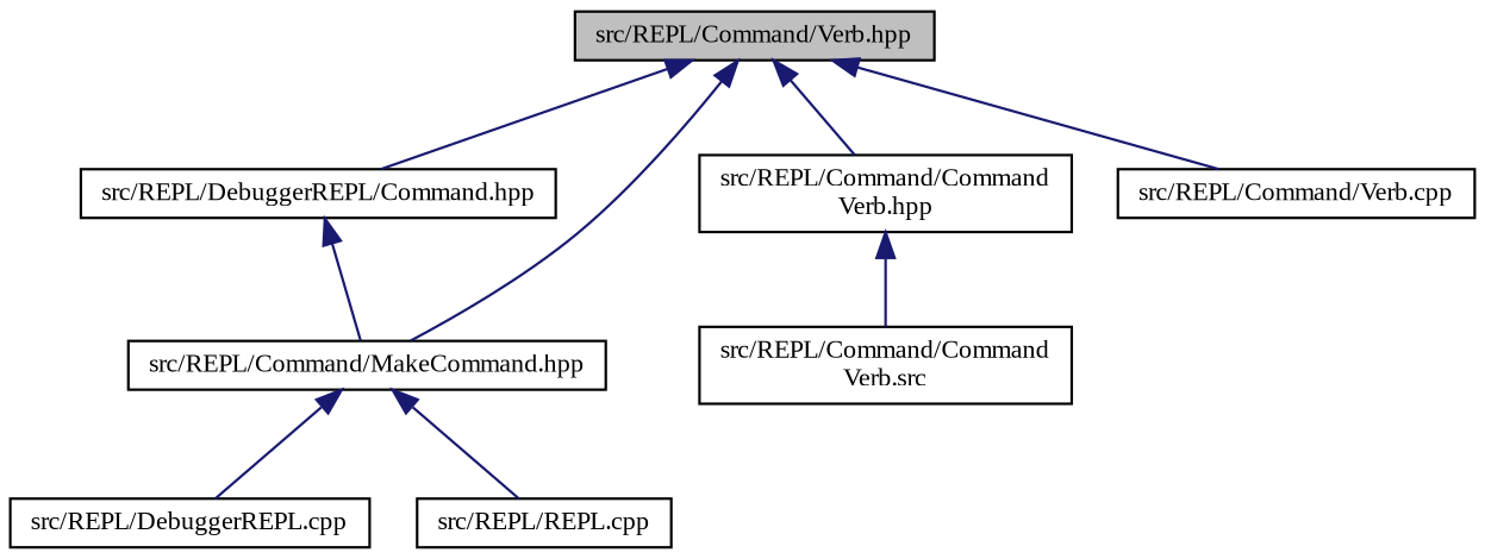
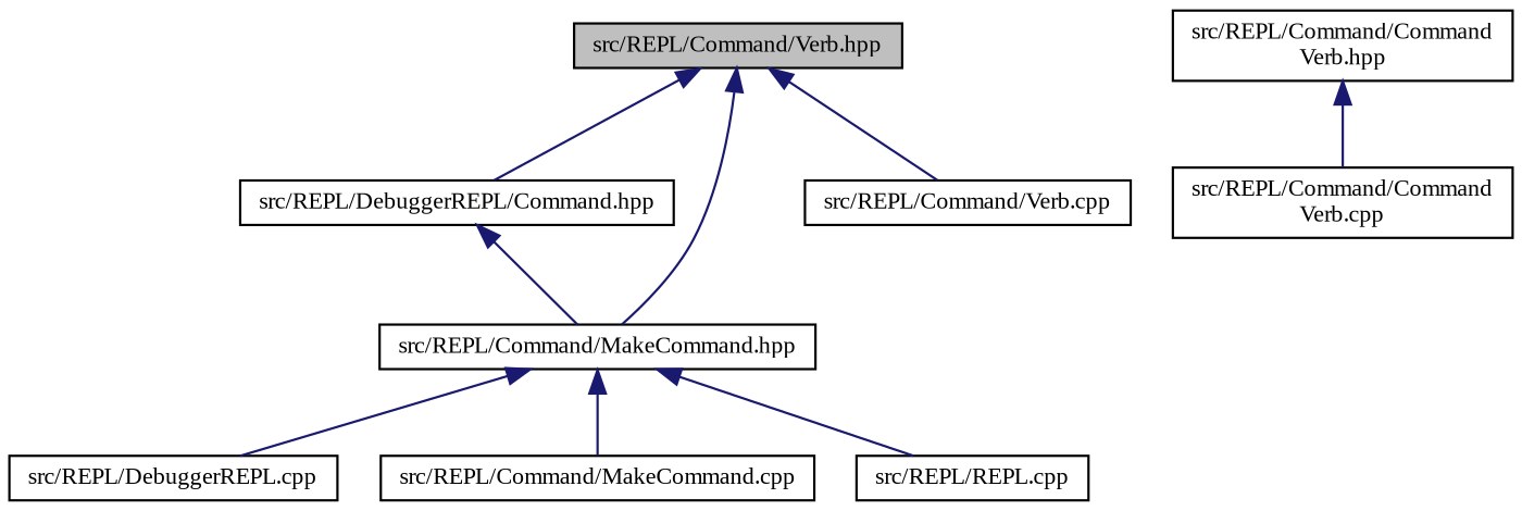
  digraph {
    fontname="Liberation Serif"
    node [color=black fillcolor=white fontname="Liberation Serif" fontsize=10 shape=record style=filled]
    edge [color=midnightblue dir=back fontname="Liberation Serif" fontsize=10 labelfontname=Helvetica labelfontsize=10 style=solid]
    n1 [fillcolor=grey75 fontcolor=black height=0.2 label="src/REPL/Command/Verb.hpp" width=0.4]
    n2 [height=0.2 label="src/REPL/DebuggerREPL/Command.hpp" width=0.4]
    n3 [height=0.2 label="src/REPL/Command/MakeCommand.hpp" width=0.4]
    n4 [height=0.2 label="src/REPL/Command/Command\lVerb.hpp" width=0.4]
    n5 [height=0.2 label="src/REPL/Command/Verb.cpp" width=0.4]
    n6 [height=0.2 label="src/REPL/DebuggerREPL.cpp" width=0.4]
+   n7 [height=0.2 label="src/REPL/Command/MakeCommand.cpp" width=0.4]
    n8 [height=0.2 label="src/REPL/REPL.cpp" width=0.4]
-   n9 [height=0.2 label="src/REPL/Command/Command\lVerb.src" width=0.4]
+   n9 [height=0.2 label="src/REPL/Command/Command\lVerb.cpp" width=0.4]
    n1 -> n2
    n1 -> n3
-   n1 -> n4
    n1 -> n5
    n2 -> n3
    n3 -> n6
+   n3 -> n7
    n3 -> n8
    n4 -> n9
  }
